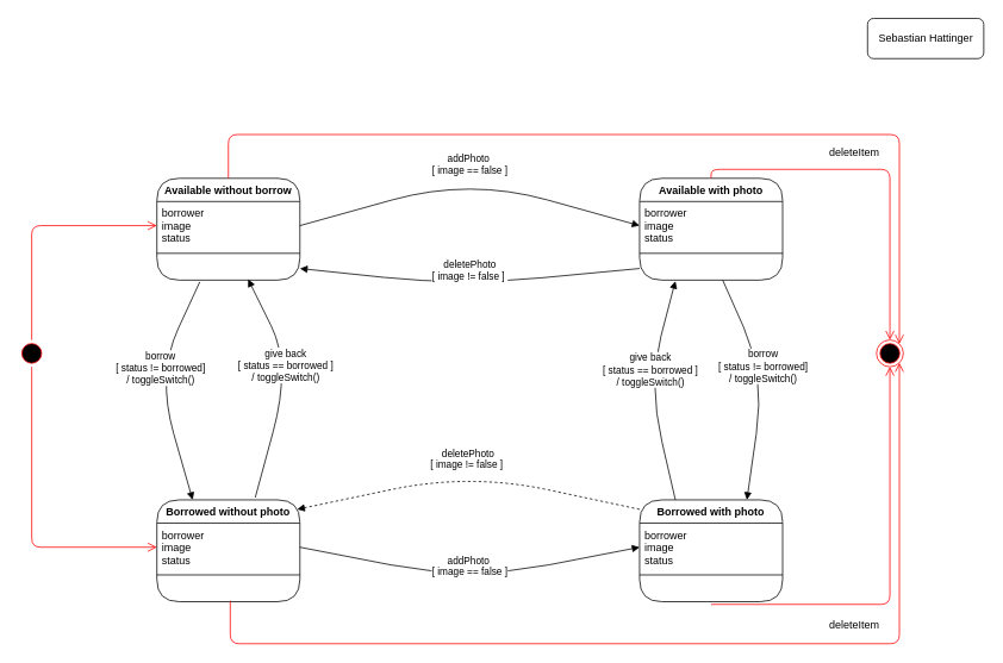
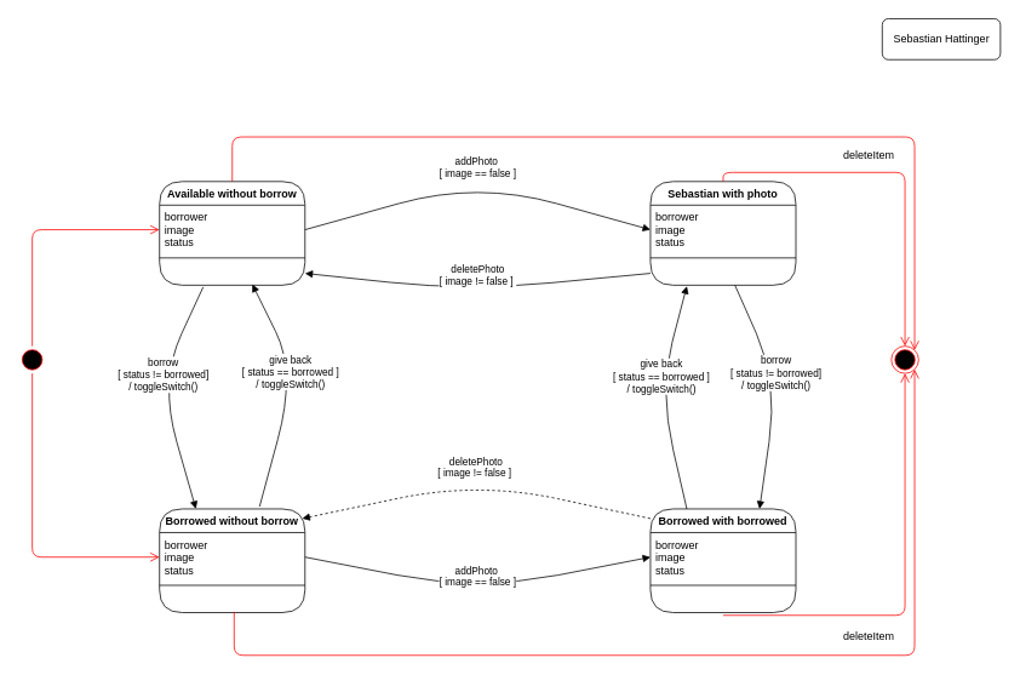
  <mxCell id="0" />
  <mxCell id="1" parent="0" />
  <mxCell id="2" value="addPhoto&amp;nbsp;&lt;br&gt;[ image == false ]" style="html=1;verticalAlign=bottom;endArrow=block;exitX=1;exitY=0.5;exitDx=0;exitDy=0;entryX=0;entryY=0.5;entryDx=0;entryDy=0;arcSize=180;" edge="1" parent="1" source="20" target="16"><mxGeometry width="80" relative="1" as="geometry"><mxPoint x="435" y="249" as="sourcePoint" /><mxPoint x="515" y="249" as="targetPoint" /><Array as="points"><mxPoint x="525" y="199" /></Array></mxGeometry></mxCell>
  <mxCell id="3" value="borrow&lt;br&gt;[ status != borrowed]&lt;br&gt;/ toggleSwitch()" style="html=1;verticalAlign=bottom;endArrow=block;arcSize=180;entryX=0.75;entryY=0;entryDx=0;entryDy=0;exitX=0.581;exitY=1;exitDx=0;exitDy=0;exitPerimeter=0;" edge="1" parent="1" source="18" target="11"><mxGeometry width="80" relative="1" as="geometry"><mxPoint x="809" y="359" as="sourcePoint" /><mxPoint x="885" y="529" as="targetPoint" /><Array as="points"><mxPoint x="855" y="419" /></Array></mxGeometry></mxCell>
  <mxCell id="4" value="deletePhoto&lt;br&gt;[ image != false ]&amp;nbsp;" style="html=1;verticalAlign=bottom;endArrow=block;exitX=0;exitY=0.5;exitDx=0;exitDy=0;entryX=1;entryY=0.5;entryDx=0;entryDy=0;arcSize=180;" edge="1" parent="1" source="18" target="22"><mxGeometry width="80" relative="1" as="geometry"><mxPoint x="345" y="248" as="sourcePoint" /><mxPoint x="725" y="248" as="targetPoint" /><Array as="points"><mxPoint x="515" y="319" /></Array></mxGeometry></mxCell>
  <mxCell id="5" value="give back&lt;br&gt;[ status == borrowed ]&lt;br&gt;/ toggleSwitch()" style="html=1;verticalAlign=bottom;endArrow=block;arcSize=180;entryX=0.25;entryY=1.038;entryDx=0;entryDy=0;entryPerimeter=0;exitX=0.25;exitY=0;exitDx=0;exitDy=0;" edge="1" parent="1" source="11" target="18"><mxGeometry width="80" relative="1" as="geometry"><mxPoint x="785" y="519" as="sourcePoint" /><mxPoint x="755" y="559" as="targetPoint" /><Array as="points"><mxPoint x="725" y="429" /></Array></mxGeometry></mxCell>
  <mxCell id="6" value="deletePhoto&lt;br&gt;[ image != false ]&amp;nbsp;" style="html=1;verticalAlign=bottom;endArrow=block;exitX=0;exitY=0.093;exitDx=0;exitDy=0;arcSize=180;entryX=0.981;entryY=0.093;entryDx=0;entryDy=0;entryPerimeter=0;exitPerimeter=0;dashed=1;" edge="1" parent="1" source="11" target="23"><mxGeometry width="80" relative="1" as="geometry"><mxPoint x="725" y="282" as="sourcePoint" /><mxPoint x="345" y="469" as="targetPoint" /><Array as="points"><mxPoint x="525" y="529" /></Array></mxGeometry></mxCell>
  <mxCell id="7" value="addPhoto&amp;nbsp;&lt;br&gt;[ image == false ]" style="html=1;verticalAlign=bottom;endArrow=block;entryX=0;entryY=0.5;entryDx=0;entryDy=0;arcSize=180;exitX=1;exitY=0.5;exitDx=0;exitDy=0;" edge="1" parent="1" source="24" target="12"><mxGeometry width="80" relative="1" as="geometry"><mxPoint x="355" y="610" as="sourcePoint" /><mxPoint x="725" y="248" as="targetPoint" /><Array as="points"><mxPoint x="525" y="649" /></Array></mxGeometry></mxCell>
  <mxCell id="8" value="give back&lt;br&gt;[ status == borrowed ]&lt;br&gt;/ toggleSwitch()" style="html=1;verticalAlign=bottom;endArrow=block;arcSize=180;entryX=0.638;entryY=0.962;entryDx=0;entryDy=0;entryPerimeter=0;exitX=0.688;exitY=-0.023;exitDx=0;exitDy=0;exitPerimeter=0;" edge="1" parent="1" source="23" target="22"><mxGeometry width="80" relative="1" as="geometry"><mxPoint x="765" y="569" as="sourcePoint" /><mxPoint x="765" y="295.988" as="targetPoint" /><Array as="points"><mxPoint x="325" y="409" /></Array></mxGeometry></mxCell>
  <mxCell id="9" value="borrow&lt;br&gt;[ status != borrowed]&lt;br&gt;/ toggleSwitch()" style="html=1;verticalAlign=bottom;endArrow=block;arcSize=180;entryX=0.25;entryY=0;entryDx=0;entryDy=0;exitX=0.3;exitY=1.077;exitDx=0;exitDy=0;exitPerimeter=0;" edge="1" parent="1" source="22" target="23"><mxGeometry width="80" relative="1" as="geometry"><mxPoint x="817.96" y="295" as="sourcePoint" /><mxPoint x="845" y="569" as="targetPoint" /><Array as="points"><mxPoint x="175" y="419" /></Array></mxGeometry></mxCell>
  <mxCell id="10" value="Sebastian Hattinger" style="html=1;rounded=1;" vertex="1" parent="1"><mxGeometry x="970" y="20" width="130" height="45" as="geometry" /></mxCell>
- <mxCell id="11" value="Borrowed with photo" style="swimlane;fontStyle=1;align=center;verticalAlign=top;childLayout=stackLayout;horizontal=1;startSize=26;horizontalStack=0;resizeParent=1;resizeParentMax=0;resizeLast=0;collapsible=1;marginBottom=0;arcSize=32;rounded=1;" vertex="1" parent="1"><mxGeometry x="715" y="559" width="160" height="114" as="geometry" /></mxCell>
+ <mxCell id="11" value="Borrowed with borrowed" style="swimlane;fontStyle=1;align=center;verticalAlign=top;childLayout=stackLayout;horizontal=1;startSize=26;horizontalStack=0;resizeParent=1;resizeParentMax=0;resizeLast=0;collapsible=1;marginBottom=0;arcSize=32;rounded=1;" vertex="1" parent="1"><mxGeometry x="715" y="559" width="160" height="114" as="geometry" /></mxCell>
  <mxCell id="12" value="borrower&#10;image&#10;status" style="text;strokeColor=none;fillColor=none;align=left;verticalAlign=top;spacingLeft=4;spacingRight=4;overflow=hidden;rotatable=0;points=[[0,0.5],[1,0.5]];portConstraint=eastwest;" vertex="1" parent="11"><mxGeometry y="26" width="160" height="54" as="geometry" /></mxCell>
  <mxCell id="13" value="" style="line;strokeWidth=1;fillColor=none;align=left;verticalAlign=middle;spacingTop=-1;spacingLeft=3;spacingRight=3;rotatable=0;labelPosition=right;points=[];portConstraint=eastwest;" vertex="1" parent="11"><mxGeometry y="80" width="160" height="8" as="geometry" /></mxCell>
  <mxCell id="14" value=" " style="text;strokeColor=none;fillColor=none;align=left;verticalAlign=top;spacingLeft=4;spacingRight=4;overflow=hidden;rotatable=0;points=[[0,0.5],[1,0.5]];portConstraint=eastwest;" vertex="1" parent="11"><mxGeometry y="88" width="160" height="26" as="geometry" /></mxCell>
- <mxCell id="15" value="Available with photo" style="swimlane;fontStyle=1;align=center;verticalAlign=top;childLayout=stackLayout;horizontal=1;startSize=26;horizontalStack=0;resizeParent=1;resizeParentMax=0;resizeLast=0;collapsible=1;marginBottom=0;arcSize=32;rounded=1;" vertex="1" parent="1"><mxGeometry x="715" y="199" width="160" height="114" as="geometry" /></mxCell>
+ <mxCell id="15" value="Sebastian with photo" style="swimlane;fontStyle=1;align=center;verticalAlign=top;childLayout=stackLayout;horizontal=1;startSize=26;horizontalStack=0;resizeParent=1;resizeParentMax=0;resizeLast=0;collapsible=1;marginBottom=0;arcSize=32;rounded=1;" vertex="1" parent="1"><mxGeometry x="715" y="199" width="160" height="114" as="geometry" /></mxCell>
  <mxCell id="16" value="borrower&#10;image&#10;status" style="text;strokeColor=none;fillColor=none;align=left;verticalAlign=top;spacingLeft=4;spacingRight=4;overflow=hidden;rotatable=0;points=[[0,0.5],[1,0.5]];portConstraint=eastwest;" vertex="1" parent="15"><mxGeometry y="26" width="160" height="54" as="geometry" /></mxCell>
  <mxCell id="17" value="" style="line;strokeWidth=1;fillColor=none;align=left;verticalAlign=middle;spacingTop=-1;spacingLeft=3;spacingRight=3;rotatable=0;labelPosition=right;points=[];portConstraint=eastwest;" vertex="1" parent="15"><mxGeometry y="80" width="160" height="8" as="geometry" /></mxCell>
  <mxCell id="18" value=" " style="text;strokeColor=none;fillColor=none;align=left;verticalAlign=top;spacingLeft=4;spacingRight=4;overflow=hidden;rotatable=0;points=[[0,0.5],[1,0.5]];portConstraint=eastwest;" vertex="1" parent="15"><mxGeometry y="88" width="160" height="26" as="geometry" /></mxCell>
  <mxCell id="19" value="Available without borrow" style="swimlane;fontStyle=1;align=center;verticalAlign=top;childLayout=stackLayout;horizontal=1;startSize=26;horizontalStack=0;resizeParent=1;resizeParentMax=0;resizeLast=0;collapsible=1;marginBottom=0;arcSize=32;rounded=1;" vertex="1" parent="1"><mxGeometry x="175" y="199" width="160" height="114" as="geometry" /></mxCell>
  <mxCell id="20" value="borrower&#10;image&#10;status" style="text;strokeColor=none;fillColor=none;align=left;verticalAlign=top;spacingLeft=4;spacingRight=4;overflow=hidden;rotatable=0;points=[[0,0.5],[1,0.5]];portConstraint=eastwest;" vertex="1" parent="19"><mxGeometry y="26" width="160" height="54" as="geometry" /></mxCell>
  <mxCell id="21" value="" style="line;strokeWidth=1;fillColor=none;align=left;verticalAlign=middle;spacingTop=-1;spacingLeft=3;spacingRight=3;rotatable=0;labelPosition=right;points=[];portConstraint=eastwest;" vertex="1" parent="19"><mxGeometry y="80" width="160" height="8" as="geometry" /></mxCell>
  <mxCell id="22" value=" " style="text;strokeColor=none;fillColor=none;align=left;verticalAlign=top;spacingLeft=4;spacingRight=4;overflow=hidden;rotatable=0;points=[[0,0.5],[1,0.5]];portConstraint=eastwest;" vertex="1" parent="19"><mxGeometry y="88" width="160" height="26" as="geometry" /></mxCell>
- <mxCell id="23" value="Borrowed without photo" style="swimlane;fontStyle=1;align=center;verticalAlign=top;childLayout=stackLayout;horizontal=1;startSize=26;horizontalStack=0;resizeParent=1;resizeParentMax=0;resizeLast=0;collapsible=1;marginBottom=0;arcSize=32;rounded=1;" vertex="1" parent="1"><mxGeometry x="175" y="559" width="160" height="114" as="geometry" /></mxCell>
+ <mxCell id="23" value="Borrowed without borrow" style="swimlane;fontStyle=1;align=center;verticalAlign=top;childLayout=stackLayout;horizontal=1;startSize=26;horizontalStack=0;resizeParent=1;resizeParentMax=0;resizeLast=0;collapsible=1;marginBottom=0;arcSize=32;rounded=1;" vertex="1" parent="1"><mxGeometry x="175" y="559" width="160" height="114" as="geometry" /></mxCell>
  <mxCell id="24" value="borrower&#10;image&#10;status" style="text;strokeColor=none;fillColor=none;align=left;verticalAlign=top;spacingLeft=4;spacingRight=4;overflow=hidden;rotatable=0;points=[[0,0.5],[1,0.5]];portConstraint=eastwest;" vertex="1" parent="23"><mxGeometry y="26" width="160" height="54" as="geometry" /></mxCell>
  <mxCell id="25" value="" style="line;strokeWidth=1;fillColor=none;align=left;verticalAlign=middle;spacingTop=-1;spacingLeft=3;spacingRight=3;rotatable=0;labelPosition=right;points=[];portConstraint=eastwest;" vertex="1" parent="23"><mxGeometry y="80" width="160" height="8" as="geometry" /></mxCell>
  <mxCell id="26" value=" " style="text;strokeColor=none;fillColor=none;align=left;verticalAlign=top;spacingLeft=4;spacingRight=4;overflow=hidden;rotatable=0;points=[[0,0.5],[1,0.5]];portConstraint=eastwest;" vertex="1" parent="23"><mxGeometry y="88" width="160" height="26" as="geometry" /></mxCell>
  <mxCell id="27" value="" style="ellipse;html=1;shape=startState;fillColor=#000000;strokeColor=#ff0000;rounded=1;" vertex="1" parent="1"><mxGeometry x="20" y="380" width="30" height="30" as="geometry" /></mxCell>
  <mxCell id="28" value="" style="edgeStyle=orthogonalEdgeStyle;html=1;verticalAlign=bottom;endArrow=open;endSize=8;strokeColor=#ff0000;entryX=0;entryY=0.5;entryDx=0;entryDy=0;" edge="1" source="27" parent="1" target="20"><mxGeometry relative="1" as="geometry"><mxPoint x="110" y="370" as="targetPoint" /></mxGeometry></mxCell>
  <mxCell id="29" value="" style="edgeStyle=orthogonalEdgeStyle;html=1;verticalAlign=bottom;endArrow=open;endSize=8;strokeColor=#ff0000;entryX=0;entryY=0.5;entryDx=0;entryDy=0;exitX=0.5;exitY=1;exitDx=0;exitDy=0;" edge="1" parent="1" source="27" target="24"><mxGeometry relative="1" as="geometry"><mxPoint x="185" y="248" as="targetPoint" /><mxPoint x="45" y="370" as="sourcePoint" /></mxGeometry></mxCell>
  <mxCell id="30" value="" style="ellipse;html=1;shape=endState;fillColor=#000000;strokeColor=#ff0000;rounded=1;" vertex="1" parent="1"><mxGeometry x="980" y="380" width="30" height="30" as="geometry" /></mxCell>
  <mxCell id="31" value="" style="edgeStyle=orthogonalEdgeStyle;html=1;verticalAlign=bottom;endArrow=open;endSize=8;strokeColor=#ff0000;entryX=0.5;entryY=0;entryDx=0;entryDy=0;exitX=0.5;exitY=0;exitDx=0;exitDy=0;" edge="1" parent="1" source="15" target="30"><mxGeometry relative="1" as="geometry"><mxPoint x="185" y="248" as="targetPoint" /><mxPoint x="45" y="390" as="sourcePoint" /></mxGeometry></mxCell>
  <mxCell id="32" value="" style="edgeStyle=orthogonalEdgeStyle;html=1;verticalAlign=bottom;endArrow=open;endSize=8;strokeColor=#ff0000;entryX=1;entryY=0;entryDx=0;entryDy=0;exitX=0.5;exitY=0;exitDx=0;exitDy=0;" edge="1" parent="1" source="19" target="30"><mxGeometry relative="1" as="geometry"><mxPoint x="195" y="258" as="targetPoint" /><mxPoint x="55" y="400" as="sourcePoint" /><Array as="points"><mxPoint x="255" y="150" /><mxPoint x="1006" y="150" /></Array></mxGeometry></mxCell>
  <mxCell id="33" value="" style="edgeStyle=orthogonalEdgeStyle;html=1;verticalAlign=bottom;endArrow=open;endSize=8;strokeColor=#ff0000;exitX=0.513;exitY=0.962;exitDx=0;exitDy=0;exitPerimeter=0;entryX=1;entryY=1;entryDx=0;entryDy=0;" edge="1" parent="1" source="26" target="30"><mxGeometry relative="1" as="geometry"><mxPoint x="1040" y="690" as="targetPoint" /><mxPoint x="65" y="410" as="sourcePoint" /><Array as="points"><mxPoint x="257" y="720" /><mxPoint x="1006" y="720" /></Array></mxGeometry></mxCell>
  <mxCell id="34" value="" style="edgeStyle=orthogonalEdgeStyle;html=1;verticalAlign=bottom;endArrow=open;endSize=8;strokeColor=#ff0000;exitX=0.5;exitY=1.115;exitDx=0;exitDy=0;exitPerimeter=0;entryX=0.5;entryY=1;entryDx=0;entryDy=0;" edge="1" parent="1" source="14" target="30"><mxGeometry relative="1" as="geometry"><mxPoint x="980" y="430" as="targetPoint" /><mxPoint x="75" y="420" as="sourcePoint" /></mxGeometry></mxCell>
  <mxCell id="35" value="deleteItem" style="text;html=1;align=center;verticalAlign=middle;resizable=0;points=[];autosize=1;" vertex="1" parent="1"><mxGeometry x="920" y="160" width="70" height="20" as="geometry" /></mxCell>
  <mxCell id="36" value="deleteItem" style="text;html=1;align=center;verticalAlign=middle;resizable=0;points=[];autosize=1;" vertex="1" parent="1"><mxGeometry x="920" y="690" width="70" height="20" as="geometry" /></mxCell>
